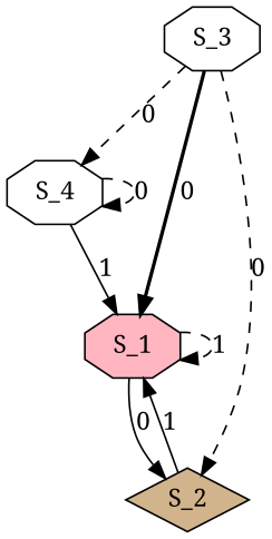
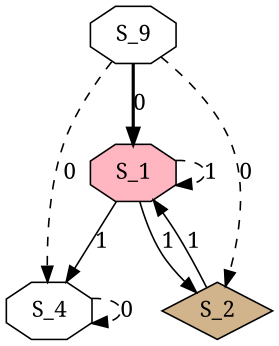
  digraph {
    fontname="Noto Serif"
    rankdir=S
    node [fillcolor=white fontname="Noto Serif" shape=octagon style=filled]
    edge [fontname="Noto Serif" style=dashed]
    S_4
    S_1 [fillcolor=lightpink]
    S_2 [fillcolor=tan shape=diamond]
-   S_3
+   S_3 [label=S_9]
    S_4 -> S_4 [label=0]
-   S_4 -> S_1 [label=1 style=solid]
+   S_1 -> S_4 [label=1 style=solid]
    S_1 -> S_1 [label=1]
-   S_1 -> S_2 [label=0 style=solid]
+   S_1 -> S_2 [label=1 style=solid]
    S_2 -> S_1 [label=1 style=solid]
    S_3 -> S_4 [label=0]
    S_3 -> S_1 [label=0 style=bold]
    S_3 -> S_2 [label=0]
  }
